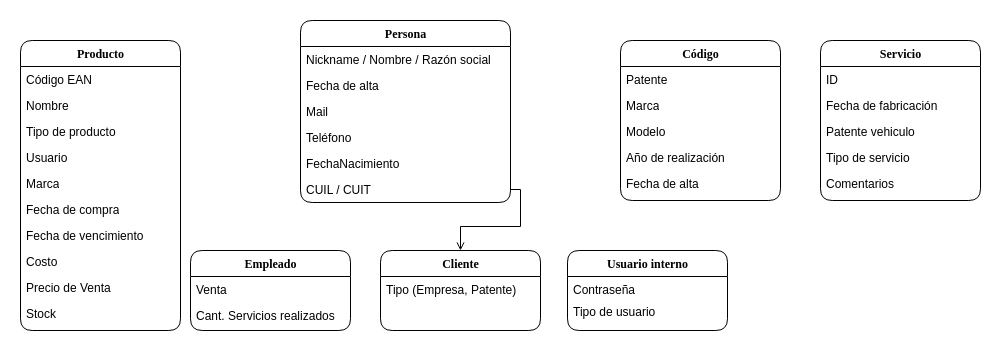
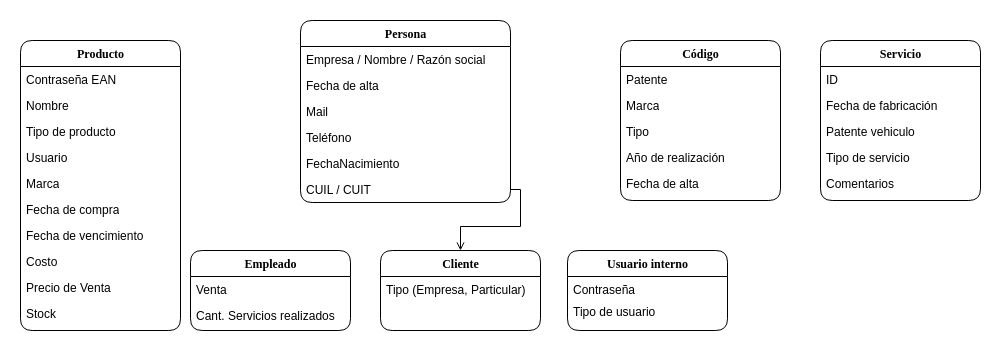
  <mxCell id="0" />
  <mxCell id="1" parent="0" />
  <mxCell id="2" value="Producto" style="swimlane;html=1;fontStyle=1;align=center;verticalAlign=top;childLayout=stackLayout;horizontal=1;startSize=26;horizontalStack=0;resizeParent=1;resizeLast=0;collapsible=1;marginBottom=0;swimlaneFillColor=#ffffff;shadow=0;comic=0;labelBackgroundColor=none;strokeWidth=1;fillColor=none;fontFamily=Verdana;fontSize=12;rounded=1;" parent="1" vertex="1"><mxGeometry x="20" y="40" width="160" height="290" as="geometry" /></mxCell>
- <mxCell id="3" value="Código EAN" style="text;html=1;strokeColor=none;fillColor=none;align=left;verticalAlign=top;spacingLeft=4;spacingRight=4;whiteSpace=wrap;overflow=hidden;rotatable=0;points=[[0,0.5],[1,0.5]];portConstraint=eastwest;rounded=1;" parent="2" vertex="1"><mxGeometry y="26" width="160" height="26" as="geometry" /></mxCell>
+ <mxCell id="3" value="Contraseña EAN" style="text;html=1;strokeColor=none;fillColor=none;align=left;verticalAlign=top;spacingLeft=4;spacingRight=4;whiteSpace=wrap;overflow=hidden;rotatable=0;points=[[0,0.5],[1,0.5]];portConstraint=eastwest;rounded=1;" parent="2" vertex="1"><mxGeometry y="26" width="160" height="26" as="geometry" /></mxCell>
  <mxCell id="4" value="Nombre" style="text;html=1;strokeColor=none;fillColor=none;align=left;verticalAlign=top;spacingLeft=4;spacingRight=4;whiteSpace=wrap;overflow=hidden;rotatable=0;points=[[0,0.5],[1,0.5]];portConstraint=eastwest;rounded=1;" parent="2" vertex="1"><mxGeometry y="52" width="160" height="26" as="geometry" /></mxCell>
  <mxCell id="5" value="Tipo de producto" style="text;html=1;strokeColor=none;fillColor=none;align=left;verticalAlign=top;spacingLeft=4;spacingRight=4;whiteSpace=wrap;overflow=hidden;rotatable=0;points=[[0,0.5],[1,0.5]];portConstraint=eastwest;rounded=1;" parent="2" vertex="1"><mxGeometry y="78" width="160" height="26" as="geometry" /></mxCell>
  <mxCell id="6" value="Usuario" style="text;html=1;strokeColor=none;fillColor=none;align=left;verticalAlign=top;spacingLeft=4;spacingRight=4;whiteSpace=wrap;overflow=hidden;rotatable=0;points=[[0,0.5],[1,0.5]];portConstraint=eastwest;rounded=1;" vertex="1" parent="2"><mxGeometry y="104" width="160" height="26" as="geometry" /></mxCell>
  <mxCell id="7" value="Marca" style="text;html=1;strokeColor=none;fillColor=none;align=left;verticalAlign=top;spacingLeft=4;spacingRight=4;whiteSpace=wrap;overflow=hidden;rotatable=0;points=[[0,0.5],[1,0.5]];portConstraint=eastwest;rounded=1;" parent="2" vertex="1"><mxGeometry y="130" width="160" height="26" as="geometry" /></mxCell>
  <mxCell id="8" value="Fecha de compra" style="text;html=1;strokeColor=none;fillColor=none;align=left;verticalAlign=top;spacingLeft=4;spacingRight=4;whiteSpace=wrap;overflow=hidden;rotatable=0;points=[[0,0.5],[1,0.5]];portConstraint=eastwest;rounded=1;" parent="2" vertex="1"><mxGeometry y="156" width="160" height="26" as="geometry" /></mxCell>
  <mxCell id="9" value="Fecha de vencimiento" style="text;html=1;strokeColor=none;fillColor=none;align=left;verticalAlign=top;spacingLeft=4;spacingRight=4;whiteSpace=wrap;overflow=hidden;rotatable=0;points=[[0,0.5],[1,0.5]];portConstraint=eastwest;rounded=1;" parent="2" vertex="1"><mxGeometry y="182" width="160" height="26" as="geometry" /></mxCell>
  <mxCell id="10" value="Costo" style="text;html=1;strokeColor=none;fillColor=none;align=left;verticalAlign=top;spacingLeft=4;spacingRight=4;whiteSpace=wrap;overflow=hidden;rotatable=0;points=[[0,0.5],[1,0.5]];portConstraint=eastwest;rounded=1;" vertex="1" parent="2"><mxGeometry y="208" width="160" height="26" as="geometry" /></mxCell>
  <mxCell id="11" value="&lt;div&gt;Precio de Venta&lt;/div&gt;" style="text;html=1;strokeColor=none;fillColor=none;align=left;verticalAlign=top;spacingLeft=4;spacingRight=4;whiteSpace=wrap;overflow=hidden;rotatable=0;points=[[0,0.5],[1,0.5]];portConstraint=eastwest;rounded=1;" vertex="1" parent="2"><mxGeometry y="234" width="160" height="26" as="geometry" /></mxCell>
  <mxCell id="12" value="Stock" style="text;html=1;strokeColor=none;fillColor=none;align=left;verticalAlign=top;spacingLeft=4;spacingRight=4;whiteSpace=wrap;overflow=hidden;rotatable=0;points=[[0,0.5],[1,0.5]];portConstraint=eastwest;rounded=1;" vertex="1" parent="2"><mxGeometry y="260" width="160" height="26" as="geometry" /></mxCell>
  <mxCell id="13" value="Código" style="swimlane;html=1;fontStyle=1;align=center;verticalAlign=top;childLayout=stackLayout;horizontal=1;startSize=26;horizontalStack=0;resizeParent=1;resizeLast=0;collapsible=1;marginBottom=0;swimlaneFillColor=#ffffff;shadow=0;comic=0;labelBackgroundColor=none;strokeWidth=1;fillColor=none;fontFamily=Verdana;fontSize=12;rounded=1;" parent="1" vertex="1"><mxGeometry x="620" y="40" width="160" height="160" as="geometry" /></mxCell>
  <mxCell id="14" value="Patente" style="text;html=1;strokeColor=none;fillColor=none;align=left;verticalAlign=top;spacingLeft=4;spacingRight=4;whiteSpace=wrap;overflow=hidden;rotatable=0;points=[[0,0.5],[1,0.5]];portConstraint=eastwest;rounded=1;" parent="13" vertex="1"><mxGeometry y="26" width="160" height="26" as="geometry" /></mxCell>
  <mxCell id="15" value="Marca" style="text;html=1;strokeColor=none;fillColor=none;align=left;verticalAlign=top;spacingLeft=4;spacingRight=4;whiteSpace=wrap;overflow=hidden;rotatable=0;points=[[0,0.5],[1,0.5]];portConstraint=eastwest;rounded=1;" parent="13" vertex="1"><mxGeometry y="52" width="160" height="26" as="geometry" /></mxCell>
- <mxCell id="16" value="Modelo" style="text;html=1;strokeColor=none;fillColor=none;align=left;verticalAlign=top;spacingLeft=4;spacingRight=4;whiteSpace=wrap;overflow=hidden;rotatable=0;points=[[0,0.5],[1,0.5]];portConstraint=eastwest;rounded=1;" parent="13" vertex="1"><mxGeometry y="78" width="160" height="26" as="geometry" /></mxCell>
+ <mxCell id="16" value="Tipo" style="text;html=1;strokeColor=none;fillColor=none;align=left;verticalAlign=top;spacingLeft=4;spacingRight=4;whiteSpace=wrap;overflow=hidden;rotatable=0;points=[[0,0.5],[1,0.5]];portConstraint=eastwest;rounded=1;" parent="13" vertex="1"><mxGeometry y="78" width="160" height="26" as="geometry" /></mxCell>
  <mxCell id="17" value="Año de realización" style="text;html=1;strokeColor=none;fillColor=none;align=left;verticalAlign=top;spacingLeft=4;spacingRight=4;whiteSpace=wrap;overflow=hidden;rotatable=0;points=[[0,0.5],[1,0.5]];portConstraint=eastwest;rounded=1;" parent="13" vertex="1"><mxGeometry y="104" width="160" height="26" as="geometry" /></mxCell>
  <mxCell id="18" value="Fecha de alta" style="text;html=1;strokeColor=none;fillColor=none;align=left;verticalAlign=top;spacingLeft=4;spacingRight=4;whiteSpace=wrap;overflow=hidden;rotatable=0;points=[[0,0.5],[1,0.5]];portConstraint=eastwest;rounded=1;" parent="13" vertex="1"><mxGeometry y="130" width="160" height="26" as="geometry" /></mxCell>
  <mxCell id="19" value="Usuario interno" style="swimlane;html=1;fontStyle=1;align=center;verticalAlign=top;childLayout=stackLayout;horizontal=1;startSize=26;horizontalStack=0;resizeParent=1;resizeLast=0;collapsible=1;marginBottom=0;swimlaneFillColor=#ffffff;shadow=0;comic=0;labelBackgroundColor=none;strokeWidth=1;fillColor=none;fontFamily=Verdana;fontSize=12;rounded=1;" parent="1" vertex="1"><mxGeometry x="567" y="250" width="160" height="80" as="geometry" /></mxCell>
  <mxCell id="20" value="Contraseña" style="text;html=1;strokeColor=none;fillColor=none;align=left;verticalAlign=top;spacingLeft=4;spacingRight=4;whiteSpace=wrap;overflow=hidden;rotatable=0;points=[[0,0.5],[1,0.5]];portConstraint=eastwest;rounded=1;" parent="19" vertex="1"><mxGeometry y="26" width="160" height="22" as="geometry" /></mxCell>
  <mxCell id="21" value="Tipo de usuario" style="text;html=1;strokeColor=none;fillColor=none;align=left;verticalAlign=top;spacingLeft=4;spacingRight=4;whiteSpace=wrap;overflow=hidden;rotatable=0;points=[[0,0.5],[1,0.5]];portConstraint=eastwest;rounded=1;" vertex="1" parent="19"><mxGeometry y="48" width="160" height="22" as="geometry" /></mxCell>
  <mxCell id="22" value="Servicio" style="swimlane;html=1;fontStyle=1;align=center;verticalAlign=top;childLayout=stackLayout;horizontal=1;startSize=26;horizontalStack=0;resizeParent=1;resizeLast=0;collapsible=1;marginBottom=0;swimlaneFillColor=#ffffff;shadow=0;comic=0;labelBackgroundColor=none;strokeWidth=1;fillColor=none;fontFamily=Verdana;fontSize=12;rounded=1;" parent="1" vertex="1"><mxGeometry x="820" y="40" width="160" height="160" as="geometry" /></mxCell>
  <mxCell id="23" value="ID" style="text;html=1;strokeColor=none;fillColor=none;align=left;verticalAlign=top;spacingLeft=4;spacingRight=4;whiteSpace=wrap;overflow=hidden;rotatable=0;points=[[0,0.5],[1,0.5]];portConstraint=eastwest;rounded=1;" parent="22" vertex="1"><mxGeometry y="26" width="160" height="26" as="geometry" /></mxCell>
  <mxCell id="24" value="Fecha de fabricación" style="text;html=1;strokeColor=none;fillColor=none;align=left;verticalAlign=top;spacingLeft=4;spacingRight=4;whiteSpace=wrap;overflow=hidden;rotatable=0;points=[[0,0.5],[1,0.5]];portConstraint=eastwest;rounded=1;" parent="22" vertex="1"><mxGeometry y="52" width="160" height="26" as="geometry" /></mxCell>
  <mxCell id="25" value="Patente vehiculo" style="text;html=1;strokeColor=none;fillColor=none;align=left;verticalAlign=top;spacingLeft=4;spacingRight=4;whiteSpace=wrap;overflow=hidden;rotatable=0;points=[[0,0.5],[1,0.5]];portConstraint=eastwest;rounded=1;" parent="22" vertex="1"><mxGeometry y="78" width="160" height="26" as="geometry" /></mxCell>
  <mxCell id="26" value="Tipo de servicio" style="text;html=1;strokeColor=none;fillColor=none;align=left;verticalAlign=top;spacingLeft=4;spacingRight=4;whiteSpace=wrap;overflow=hidden;rotatable=0;points=[[0,0.5],[1,0.5]];portConstraint=eastwest;rounded=1;" parent="22" vertex="1"><mxGeometry y="104" width="160" height="26" as="geometry" /></mxCell>
  <mxCell id="27" value="Comentarios" style="text;html=1;strokeColor=none;fillColor=none;align=left;verticalAlign=top;spacingLeft=4;spacingRight=4;whiteSpace=wrap;overflow=hidden;rotatable=0;points=[[0,0.5],[1,0.5]];portConstraint=eastwest;rounded=1;" parent="22" vertex="1"><mxGeometry y="130" width="160" height="26" as="geometry" /></mxCell>
  <mxCell id="28" value="Persona" style="swimlane;html=1;fontStyle=1;align=center;verticalAlign=top;childLayout=stackLayout;horizontal=1;startSize=26;horizontalStack=0;resizeParent=1;resizeLast=0;collapsible=1;marginBottom=0;swimlaneFillColor=#ffffff;shadow=0;comic=0;labelBackgroundColor=none;strokeWidth=1;fillColor=none;fontFamily=Verdana;fontSize=12;rounded=1;" parent="1" vertex="1"><mxGeometry x="300" y="20" width="210" height="182" as="geometry"><mxRectangle x="340" y="40" width="90" height="26" as="alternateBounds" /></mxGeometry></mxCell>
- <mxCell id="29" value="Nickname / Nombre / Razón social" style="text;html=1;strokeColor=none;fillColor=none;align=left;verticalAlign=top;spacingLeft=4;spacingRight=4;whiteSpace=wrap;overflow=hidden;rotatable=0;points=[[0,0.5],[1,0.5]];portConstraint=eastwest;rounded=1;" parent="28" vertex="1"><mxGeometry y="26" width="210" height="26" as="geometry" /></mxCell>
+ <mxCell id="29" value="Empresa / Nombre / Razón social" style="text;html=1;strokeColor=none;fillColor=none;align=left;verticalAlign=top;spacingLeft=4;spacingRight=4;whiteSpace=wrap;overflow=hidden;rotatable=0;points=[[0,0.5],[1,0.5]];portConstraint=eastwest;rounded=1;" parent="28" vertex="1"><mxGeometry y="26" width="210" height="26" as="geometry" /></mxCell>
  <mxCell id="30" value="Fecha de alta" style="text;html=1;strokeColor=none;fillColor=none;align=left;verticalAlign=top;spacingLeft=4;spacingRight=4;whiteSpace=wrap;overflow=hidden;rotatable=0;points=[[0,0.5],[1,0.5]];portConstraint=eastwest;rounded=1;" parent="28" vertex="1"><mxGeometry y="52" width="210" height="26" as="geometry" /></mxCell>
  <mxCell id="31" value="Mail" style="text;html=1;strokeColor=none;fillColor=none;align=left;verticalAlign=top;spacingLeft=4;spacingRight=4;whiteSpace=wrap;overflow=hidden;rotatable=0;points=[[0,0.5],[1,0.5]];portConstraint=eastwest;rounded=1;" parent="28" vertex="1"><mxGeometry y="78" width="210" height="26" as="geometry" /></mxCell>
  <mxCell id="32" value="Teléfono" style="text;html=1;strokeColor=none;fillColor=none;align=left;verticalAlign=top;spacingLeft=4;spacingRight=4;whiteSpace=wrap;overflow=hidden;rotatable=0;points=[[0,0.5],[1,0.5]];portConstraint=eastwest;rounded=1;" parent="28" vertex="1"><mxGeometry y="104" width="210" height="26" as="geometry" /></mxCell>
  <mxCell id="33" value="FechaNacimiento" style="text;html=1;strokeColor=none;fillColor=none;align=left;verticalAlign=top;spacingLeft=4;spacingRight=4;whiteSpace=wrap;overflow=hidden;rotatable=0;points=[[0,0.5],[1,0.5]];portConstraint=eastwest;rounded=1;" parent="28" vertex="1"><mxGeometry y="130" width="210" height="26" as="geometry" /></mxCell>
  <mxCell id="34" value="CUIL / CUIT" style="text;html=1;strokeColor=none;fillColor=none;align=left;verticalAlign=top;spacingLeft=4;spacingRight=4;whiteSpace=wrap;overflow=hidden;rotatable=0;points=[[0,0.5],[1,0.5]];portConstraint=eastwest;rounded=1;" parent="28" vertex="1"><mxGeometry y="156" width="210" height="26" as="geometry" /></mxCell>
  <mxCell id="35" value="Empleado" style="swimlane;html=1;fontStyle=1;align=center;verticalAlign=top;childLayout=stackLayout;horizontal=1;startSize=26;horizontalStack=0;resizeParent=1;resizeLast=0;collapsible=1;marginBottom=0;swimlaneFillColor=#ffffff;shadow=0;comic=0;labelBackgroundColor=none;strokeWidth=1;fillColor=none;fontFamily=Verdana;fontSize=12;rounded=1;" parent="1" vertex="1"><mxGeometry x="190" y="250" width="160" height="80" as="geometry" /></mxCell>
  <mxCell id="36" value="&lt;div&gt;Venta&lt;/div&gt;" style="text;html=1;strokeColor=none;fillColor=none;align=left;verticalAlign=top;spacingLeft=4;spacingRight=4;whiteSpace=wrap;overflow=hidden;rotatable=0;points=[[0,0.5],[1,0.5]];portConstraint=eastwest;rounded=1;" parent="35" vertex="1"><mxGeometry y="26" width="160" height="26" as="geometry" /></mxCell>
  <mxCell id="37" value="Cant. Servicios realizados" style="text;html=1;strokeColor=none;fillColor=none;align=left;verticalAlign=top;spacingLeft=4;spacingRight=4;whiteSpace=wrap;overflow=hidden;rotatable=0;points=[[0,0.5],[1,0.5]];portConstraint=eastwest;rounded=1;" parent="35" vertex="1"><mxGeometry y="52" width="160" height="26" as="geometry" /></mxCell>
  <mxCell id="38" value="Cliente" style="swimlane;html=1;fontStyle=1;align=center;verticalAlign=top;childLayout=stackLayout;horizontal=1;startSize=26;horizontalStack=0;resizeParent=1;resizeLast=0;collapsible=1;marginBottom=0;swimlaneFillColor=#ffffff;shadow=0;comic=0;labelBackgroundColor=none;strokeWidth=1;fillColor=none;fontFamily=Verdana;fontSize=12;rounded=1;" vertex="1" parent="1"><mxGeometry x="380" y="250" width="160" height="80" as="geometry" /></mxCell>
- <mxCell id="39" value="Tipo (Empresa, Patente)" style="text;html=1;strokeColor=none;fillColor=none;align=left;verticalAlign=top;spacingLeft=4;spacingRight=4;whiteSpace=wrap;overflow=hidden;rotatable=0;points=[[0,0.5],[1,0.5]];portConstraint=eastwest;rounded=1;" vertex="1" parent="38"><mxGeometry y="26" width="160" height="22" as="geometry" /></mxCell>
+ <mxCell id="39" value="Tipo (Empresa, Particular)" style="text;html=1;strokeColor=none;fillColor=none;align=left;verticalAlign=top;spacingLeft=4;spacingRight=4;whiteSpace=wrap;overflow=hidden;rotatable=0;points=[[0,0.5],[1,0.5]];portConstraint=eastwest;rounded=1;" vertex="1" parent="38"><mxGeometry y="26" width="160" height="22" as="geometry" /></mxCell>
  <mxCell id="40" style="edgeStyle=orthogonalEdgeStyle;rounded=0;orthogonalLoop=1;jettySize=auto;html=1;exitX=1;exitY=0.5;exitDx=0;exitDy=0;entryX=0.5;entryY=0;entryDx=0;entryDy=0;endArrow=open;" edge="1" parent="1" source="34" target="38"><mxGeometry relative="1" as="geometry"><Array as="points"><mxPoint x="520" y="189" /><mxPoint x="520" y="226" /><mxPoint x="460" y="226" /></Array></mxGeometry></mxCell>
